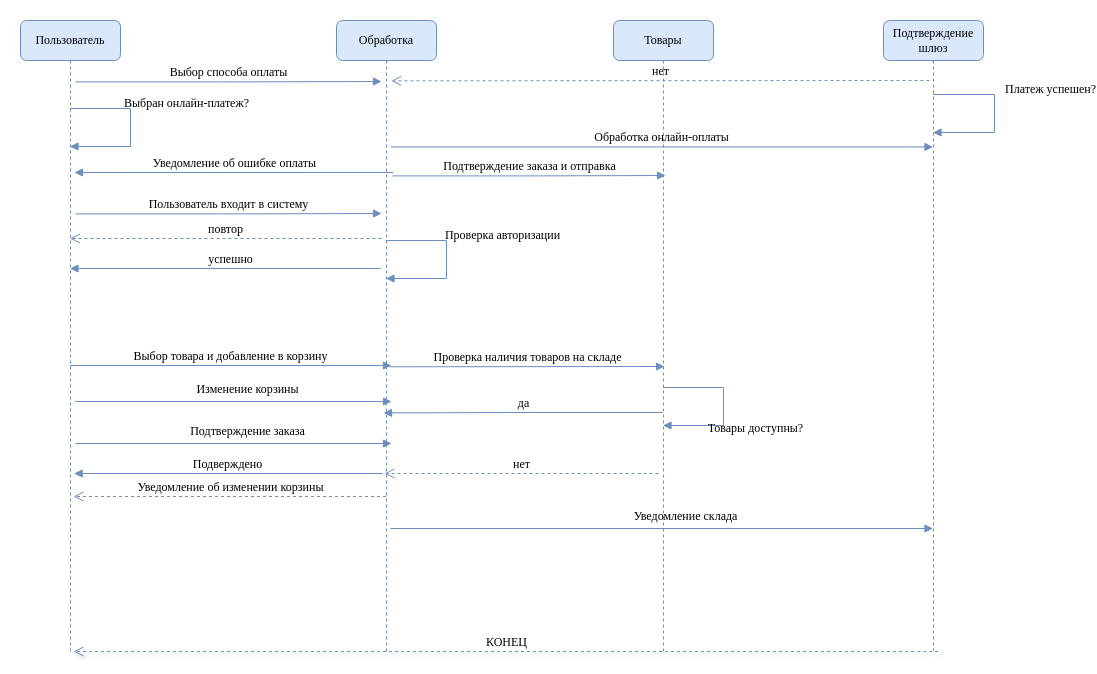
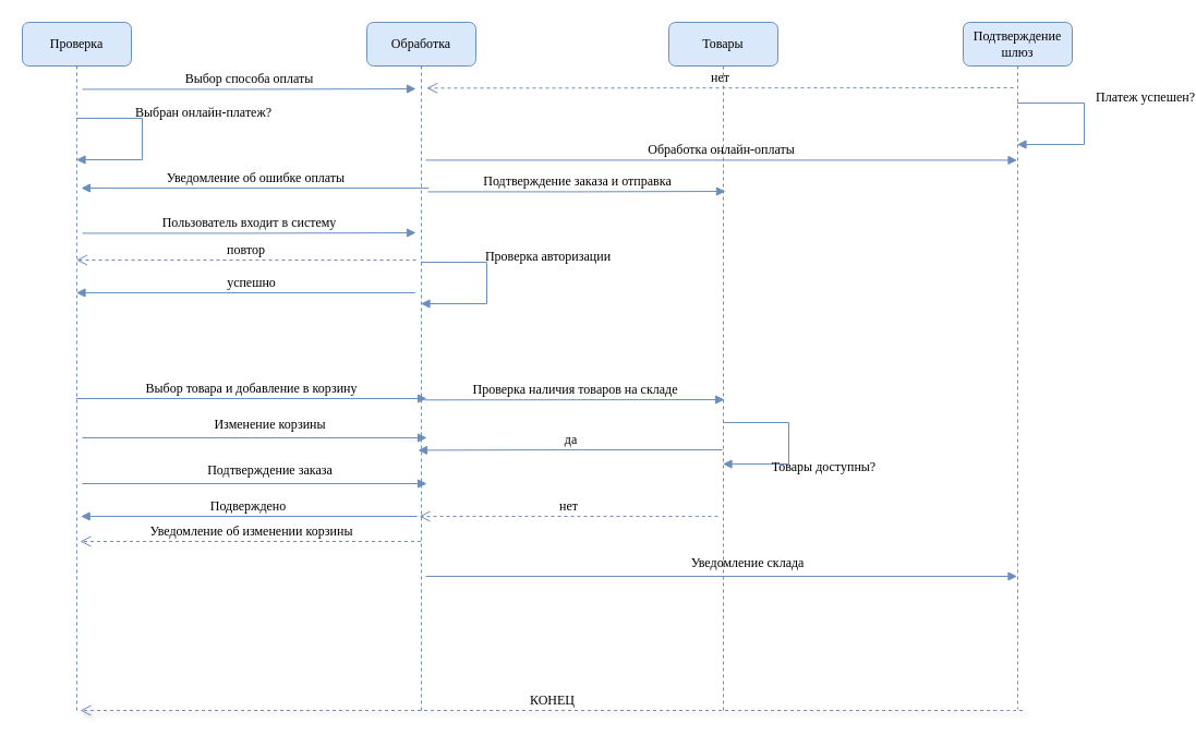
  <mxCell id="0" />
  <mxCell id="1" parent="0" />
  <mxCell id="2" value="Обработка" style="shape=umlLifeline;perimeter=lifelinePerimeter;whiteSpace=wrap;html=1;container=1;collapsible=0;recursiveResize=0;outlineConnect=0;rounded=1;shadow=0;comic=0;labelBackgroundColor=none;strokeWidth=1;fontFamily=Verdana;fontSize=12;align=center;fillColor=#dae8fc;strokeColor=#6c8ebf;" vertex="1" parent="1"><mxGeometry x="336" y="20" width="100" height="631" as="geometry" /></mxCell>
  <mxCell id="3" value="успешно" style="html=1;verticalAlign=bottom;endArrow=block;labelBackgroundColor=none;fontFamily=Verdana;fontSize=12;edgeStyle=elbowEdgeStyle;elbow=vertical;fillColor=#dae8fc;strokeColor=#6c8ebf;" edge="1" parent="2" target="12"><mxGeometry x="0.318" relative="1" as="geometry"><mxPoint x="-105" y="248" as="sourcePoint" /><mxPoint x="104" y="248" as="targetPoint" /><Array as="points"><mxPoint x="49" y="248" /></Array><mxPoint as="offset" /></mxGeometry></mxCell>
  <mxCell id="4" value="повтор" style="html=1;verticalAlign=bottom;endArrow=open;dashed=1;endSize=8;labelBackgroundColor=none;fontFamily=Verdana;fontSize=12;edgeStyle=elbowEdgeStyle;elbow=vertical;fillColor=#dae8fc;strokeColor=#6c8ebf;" edge="1" parent="2" target="12"><mxGeometry relative="1" as="geometry"><mxPoint x="-85" y="218" as="targetPoint" /><Array as="points"><mxPoint x="-10" y="218" /><mxPoint x="20" y="218" /></Array><mxPoint x="45" y="218" as="sourcePoint" /></mxGeometry></mxCell>
  <mxCell id="5" value="Пользователь входит в систему" style="html=1;verticalAlign=bottom;endArrow=block;entryX=0;entryY=0;labelBackgroundColor=none;fontFamily=Verdana;fontSize=12;edgeStyle=elbowEdgeStyle;elbow=horizontal;fillColor=#dae8fc;strokeColor=#6c8ebf;" edge="1" parent="2"><mxGeometry relative="1" as="geometry"><mxPoint x="-261" y="193.421" as="sourcePoint" /><mxPoint x="45" y="193.0" as="targetPoint" /></mxGeometry></mxCell>
  <mxCell id="6" value="Подтверждение заказа" style="html=1;verticalAlign=bottom;endArrow=block;labelBackgroundColor=none;fontFamily=Verdana;fontSize=12;edgeStyle=elbowEdgeStyle;elbow=vertical;fillColor=#dae8fc;strokeColor=#6c8ebf;" edge="1" parent="2"><mxGeometry x="0.086" y="3" relative="1" as="geometry"><mxPoint x="-261.053" y="423" as="sourcePoint" /><mxPoint x="55" y="423" as="targetPoint" /><Array as="points"><mxPoint x="-17.5" y="423" /></Array><mxPoint as="offset" /></mxGeometry></mxCell>
  <mxCell id="7" value=" Изменение корзины" style="html=1;verticalAlign=bottom;endArrow=block;labelBackgroundColor=none;fontFamily=Verdana;fontSize=12;edgeStyle=elbowEdgeStyle;elbow=vertical;fillColor=#dae8fc;strokeColor=#6c8ebf;" edge="1" parent="2"><mxGeometry x="0.086" y="3" relative="1" as="geometry"><mxPoint x="-261.053" y="381" as="sourcePoint" /><mxPoint x="55" y="381" as="targetPoint" /><Array as="points"><mxPoint x="-17.5" y="381" /></Array><mxPoint as="offset" /></mxGeometry></mxCell>
  <mxCell id="8" value="Товары" style="shape=umlLifeline;perimeter=lifelinePerimeter;whiteSpace=wrap;html=1;container=1;collapsible=0;recursiveResize=0;outlineConnect=0;rounded=1;shadow=0;comic=0;labelBackgroundColor=none;strokeWidth=1;fontFamily=Verdana;fontSize=12;align=center;fillColor=#dae8fc;strokeColor=#6c8ebf;" vertex="1" parent="1"><mxGeometry x="613" y="20" width="100" height="631" as="geometry" /></mxCell>
  <mxCell id="9" value="Подтверждение заказа и отправка" style="html=1;verticalAlign=bottom;endArrow=block;labelBackgroundColor=none;fontFamily=Verdana;fontSize=12;edgeStyle=elbowEdgeStyle;elbow=horizontal;fillColor=#dae8fc;strokeColor=#6c8ebf;" edge="1" parent="8"><mxGeometry relative="1" as="geometry"><mxPoint x="-221" y="155.421" as="sourcePoint" /><mxPoint x="52" y="155" as="targetPoint" /></mxGeometry></mxCell>
  <mxCell id="10" value="Уведомление склада" style="html=1;verticalAlign=bottom;endArrow=block;labelBackgroundColor=none;fontFamily=Verdana;fontSize=12;edgeStyle=elbowEdgeStyle;elbow=vertical;fillColor=#dae8fc;strokeColor=#6c8ebf;" edge="1" parent="8" target="11"><mxGeometry x="0.086" y="3" relative="1" as="geometry"><mxPoint x="-223.003" y="508" as="sourcePoint" /><mxPoint x="93.05" y="508" as="targetPoint" /><Array as="points"><mxPoint x="20.55" y="508" /></Array><mxPoint as="offset" /></mxGeometry></mxCell>
  <mxCell id="11" value="Подтверждение шлюз" style="shape=umlLifeline;perimeter=lifelinePerimeter;whiteSpace=wrap;html=1;container=1;collapsible=0;recursiveResize=0;outlineConnect=0;rounded=1;shadow=0;comic=0;labelBackgroundColor=none;strokeWidth=1;fontFamily=Verdana;fontSize=12;align=center;fillColor=#dae8fc;strokeColor=#6c8ebf;" vertex="1" parent="1"><mxGeometry x="883" y="20" width="100" height="630" as="geometry" /></mxCell>
- <mxCell id="12" value="Пользователь" style="shape=umlLifeline;perimeter=lifelinePerimeter;whiteSpace=wrap;html=1;container=1;collapsible=0;recursiveResize=0;outlineConnect=0;rounded=1;shadow=0;comic=0;labelBackgroundColor=none;strokeWidth=1;fontFamily=Verdana;fontSize=12;align=center;fillColor=#dae8fc;strokeColor=#6c8ebf;" vertex="1" parent="1"><mxGeometry x="20" y="20" width="100" height="632" as="geometry" /></mxCell>
+ <mxCell id="12" value="Проверка" style="shape=umlLifeline;perimeter=lifelinePerimeter;whiteSpace=wrap;html=1;container=1;collapsible=0;recursiveResize=0;outlineConnect=0;rounded=1;shadow=0;comic=0;labelBackgroundColor=none;strokeWidth=1;fontFamily=Verdana;fontSize=12;align=center;fillColor=#dae8fc;strokeColor=#6c8ebf;" vertex="1" parent="1"><mxGeometry x="20" y="20" width="100" height="632" as="geometry" /></mxCell>
  <mxCell id="13" value="Проверка наличия товаров на складе" style="html=1;verticalAlign=bottom;endArrow=block;labelBackgroundColor=none;fontFamily=Verdana;fontSize=12;edgeStyle=elbowEdgeStyle;elbow=vertical;fillColor=#dae8fc;strokeColor=#6c8ebf;exitX=0.65;exitY=0.605;exitDx=0;exitDy=0;exitPerimeter=0;" edge="1" parent="1"><mxGeometry x="0.003" relative="1" as="geometry"><mxPoint x="389" y="366.305" as="sourcePoint" /><mxPoint x="664" y="366.257" as="targetPoint" /><mxPoint as="offset" /></mxGeometry></mxCell>
  <mxCell id="14" value="нет" style="html=1;verticalAlign=bottom;endArrow=open;dashed=1;endSize=8;labelBackgroundColor=none;fontFamily=Verdana;fontSize=12;edgeStyle=elbowEdgeStyle;elbow=horizontal;fillColor=#dae8fc;strokeColor=#6c8ebf;" edge="1" parent="1"><mxGeometry relative="1" as="geometry"><mxPoint x="384" y="473" as="targetPoint" /><Array as="points"><mxPoint x="641" y="473" /><mxPoint x="671" y="473" /></Array><mxPoint x="658" y="473" as="sourcePoint" /></mxGeometry></mxCell>
  <mxCell id="15" value="да" style="html=1;verticalAlign=bottom;endArrow=block;labelBackgroundColor=none;fontFamily=Verdana;fontSize=12;edgeStyle=elbowEdgeStyle;elbow=horizontal;fillColor=#dae8fc;strokeColor=#6c8ebf;exitX=0.663;exitY=0.129;exitDx=0;exitDy=0;exitPerimeter=0;" edge="1" parent="1"><mxGeometry relative="1" as="geometry"><mxPoint x="662.18" y="411.997" as="sourcePoint" /><mxPoint x="382.997" y="412.418" as="targetPoint" /></mxGeometry></mxCell>
  <mxCell id="16" value="Выбор товара и добавление в корзину" style="html=1;verticalAlign=bottom;endArrow=block;labelBackgroundColor=none;fontFamily=Verdana;fontSize=12;edgeStyle=elbowEdgeStyle;elbow=vertical;fillColor=#dae8fc;strokeColor=#6c8ebf;" edge="1" parent="1"><mxGeometry relative="1" as="geometry"><mxPoint x="69.447" y="365" as="sourcePoint" /><mxPoint x="391" y="365.477" as="targetPoint" /><Array as="points"><mxPoint x="395" y="365" /></Array></mxGeometry></mxCell>
  <mxCell id="17" value="" style="html=1;verticalAlign=bottom;endArrow=open;dashed=1;endSize=8;labelBackgroundColor=none;fontFamily=Verdana;fontSize=12;edgeStyle=elbowEdgeStyle;elbow=horizontal;fillColor=#dae8fc;strokeColor=#6c8ebf;" edge="1" parent="1" source="8"><mxGeometry relative="1" as="geometry"><mxPoint x="663" y="423" as="targetPoint" /><Array as="points" /><mxPoint x="663" y="473" as="sourcePoint" /></mxGeometry></mxCell>
  <mxCell id="18" value="Подверждено" style="html=1;verticalAlign=bottom;endArrow=block;labelBackgroundColor=none;fontFamily=Verdana;fontSize=12;edgeStyle=elbowEdgeStyle;elbow=vertical;exitX=0.663;exitY=0.129;exitDx=0;exitDy=0;exitPerimeter=0;entryX=0.862;entryY=0.792;entryDx=0;entryDy=0;entryPerimeter=0;fillColor=#dae8fc;strokeColor=#6c8ebf;" edge="1" parent="1"><mxGeometry relative="1" as="geometry"><mxPoint x="382.18" y="472.997" as="sourcePoint" /><mxPoint x="73.62" y="472.248" as="targetPoint" /></mxGeometry></mxCell>
  <mxCell id="19" value="Уведомление об изменении корзины" style="html=1;verticalAlign=bottom;endArrow=open;dashed=1;endSize=8;labelBackgroundColor=none;fontFamily=Verdana;fontSize=12;edgeStyle=elbowEdgeStyle;elbow=horizontal;fillColor=#dae8fc;strokeColor=#6c8ebf;" edge="1" parent="1" source="2"><mxGeometry relative="1" as="geometry"><mxPoint x="73" y="496" as="targetPoint" /><Array as="points"><mxPoint x="330" y="496" /><mxPoint x="360" y="496" /></Array><mxPoint x="347" y="496" as="sourcePoint" /></mxGeometry></mxCell>
  <mxCell id="20" value="Выбор способа оплаты" style="html=1;verticalAlign=bottom;endArrow=block;entryX=0;entryY=0;labelBackgroundColor=none;fontFamily=Verdana;fontSize=12;edgeStyle=elbowEdgeStyle;elbow=horizontal;fillColor=#dae8fc;strokeColor=#6c8ebf;" edge="1" parent="1"><mxGeometry relative="1" as="geometry"><mxPoint x="75" y="81.421" as="sourcePoint" /><mxPoint x="381" y="81" as="targetPoint" /></mxGeometry></mxCell>
  <mxCell id="21" value="Обработка онлайн-оплаты" style="html=1;verticalAlign=bottom;endArrow=block;labelBackgroundColor=none;fontFamily=Verdana;fontSize=12;edgeStyle=elbowEdgeStyle;elbow=horizontal;fillColor=#dae8fc;strokeColor=#6c8ebf;" edge="1" parent="1" target="11"><mxGeometry relative="1" as="geometry"><mxPoint x="390" y="146.421" as="sourcePoint" /><mxPoint x="696" y="146" as="targetPoint" /><Array as="points"><mxPoint x="898" y="146" /></Array></mxGeometry></mxCell>
  <mxCell id="22" value="Платеж успешен?" style="html=1;verticalAlign=bottom;endArrow=block;labelBackgroundColor=none;fontFamily=Verdana;fontSize=12;elbow=vertical;edgeStyle=orthogonalEdgeStyle;curved=0;fillColor=#dae8fc;strokeColor=#6c8ebf;rounded=0;" edge="1" parent="1" source="11" target="11"><mxGeometry x="-0.189" y="56" relative="1" as="geometry"><mxPoint x="939" y="94" as="sourcePoint" /><mxPoint x="944" y="132" as="targetPoint" /><Array as="points"><mxPoint x="994" y="94" /><mxPoint x="994" y="132" /></Array><mxPoint as="offset" /></mxGeometry></mxCell>
  <mxCell id="23" value="нет" style="html=1;verticalAlign=bottom;endArrow=open;dashed=1;endSize=8;labelBackgroundColor=none;fontFamily=Verdana;fontSize=12;elbow=horizontal;entryX=0.973;entryY=0.012;entryDx=0;entryDy=0;entryPerimeter=0;fillColor=#dae8fc;strokeColor=#6c8ebf;" edge="1" parent="1"><mxGeometry relative="1" as="geometry"><mxPoint x="390.73" y="80.32" as="targetPoint" /><mxPoint x="929" y="80" as="sourcePoint" /></mxGeometry></mxCell>
  <mxCell id="24" value="Уведомление об ошибке оплаты" style="html=1;verticalAlign=bottom;endArrow=block;labelBackgroundColor=none;fontFamily=Verdana;fontSize=12;edgeStyle=elbowEdgeStyle;elbow=vertical;exitX=1.155;exitY=0.846;exitDx=0;exitDy=0;exitPerimeter=0;fillColor=#dae8fc;strokeColor=#6c8ebf;" edge="1" parent="1"><mxGeometry relative="1" as="geometry"><mxPoint x="392.55" y="172.06" as="sourcePoint" /><mxPoint x="74" y="172" as="targetPoint" /></mxGeometry></mxCell>
  <mxCell id="25" value="КОНЕЦ" style="html=1;verticalAlign=bottom;endArrow=open;dashed=1;endSize=8;labelBackgroundColor=none;fontFamily=Verdana;fontSize=12;edgeStyle=elbowEdgeStyle;elbow=horizontal;fillColor=#dae8fc;strokeColor=#6c8ebf;shadow=1;" edge="1" parent="1"><mxGeometry relative="1" as="geometry"><mxPoint x="72.997" y="651" as="targetPoint" /><Array as="points"><mxPoint x="920.55" y="651" /><mxPoint x="950.55" y="651" /></Array><mxPoint x="937.55" y="651" as="sourcePoint" /></mxGeometry></mxCell>
  <mxCell id="26" value="Выбран онлайн-платеж?" style="html=1;verticalAlign=bottom;endArrow=block;labelBackgroundColor=none;fontFamily=Verdana;fontSize=12;elbow=vertical;edgeStyle=orthogonalEdgeStyle;curved=0;fillColor=#dae8fc;strokeColor=#6c8ebf;rounded=0;" edge="1" parent="1" source="12" target="12"><mxGeometry x="-0.189" y="56" relative="1" as="geometry"><mxPoint x="75" y="108" as="sourcePoint" /><mxPoint x="80" y="146" as="targetPoint" /><Array as="points"><mxPoint x="130" y="108" /><mxPoint x="130" y="146" /></Array><mxPoint as="offset" /></mxGeometry></mxCell>
  <mxCell id="27" value="Проверка авторизации" style="html=1;verticalAlign=bottom;endArrow=block;labelBackgroundColor=none;fontFamily=Verdana;fontSize=12;elbow=vertical;edgeStyle=orthogonalEdgeStyle;curved=0;fillColor=#dae8fc;strokeColor=#6c8ebf;rounded=0;" edge="1" parent="1" source="2" target="2"><mxGeometry x="-0.189" y="56" relative="1" as="geometry"><mxPoint x="391" y="240" as="sourcePoint" /><mxPoint x="396" y="278" as="targetPoint" /><Array as="points"><mxPoint x="446" y="240" /><mxPoint x="446" y="278" /></Array><mxPoint as="offset" /></mxGeometry></mxCell>
  <mxCell id="28" value="Товары доступны?" style="html=1;verticalAlign=bottom;endArrow=block;labelBackgroundColor=none;fontFamily=Verdana;fontSize=12;elbow=vertical;edgeStyle=orthogonalEdgeStyle;curved=0;fillColor=#dae8fc;strokeColor=#6c8ebf;rounded=0;" edge="1" parent="1" source="8" target="8"><mxGeometry x="0.3" y="38" relative="1" as="geometry"><mxPoint x="668" y="387" as="sourcePoint" /><mxPoint x="673" y="425" as="targetPoint" /><Array as="points"><mxPoint x="723" y="387" /><mxPoint x="723" y="425" /></Array><mxPoint x="36" y="-26" as="offset" /></mxGeometry></mxCell>
